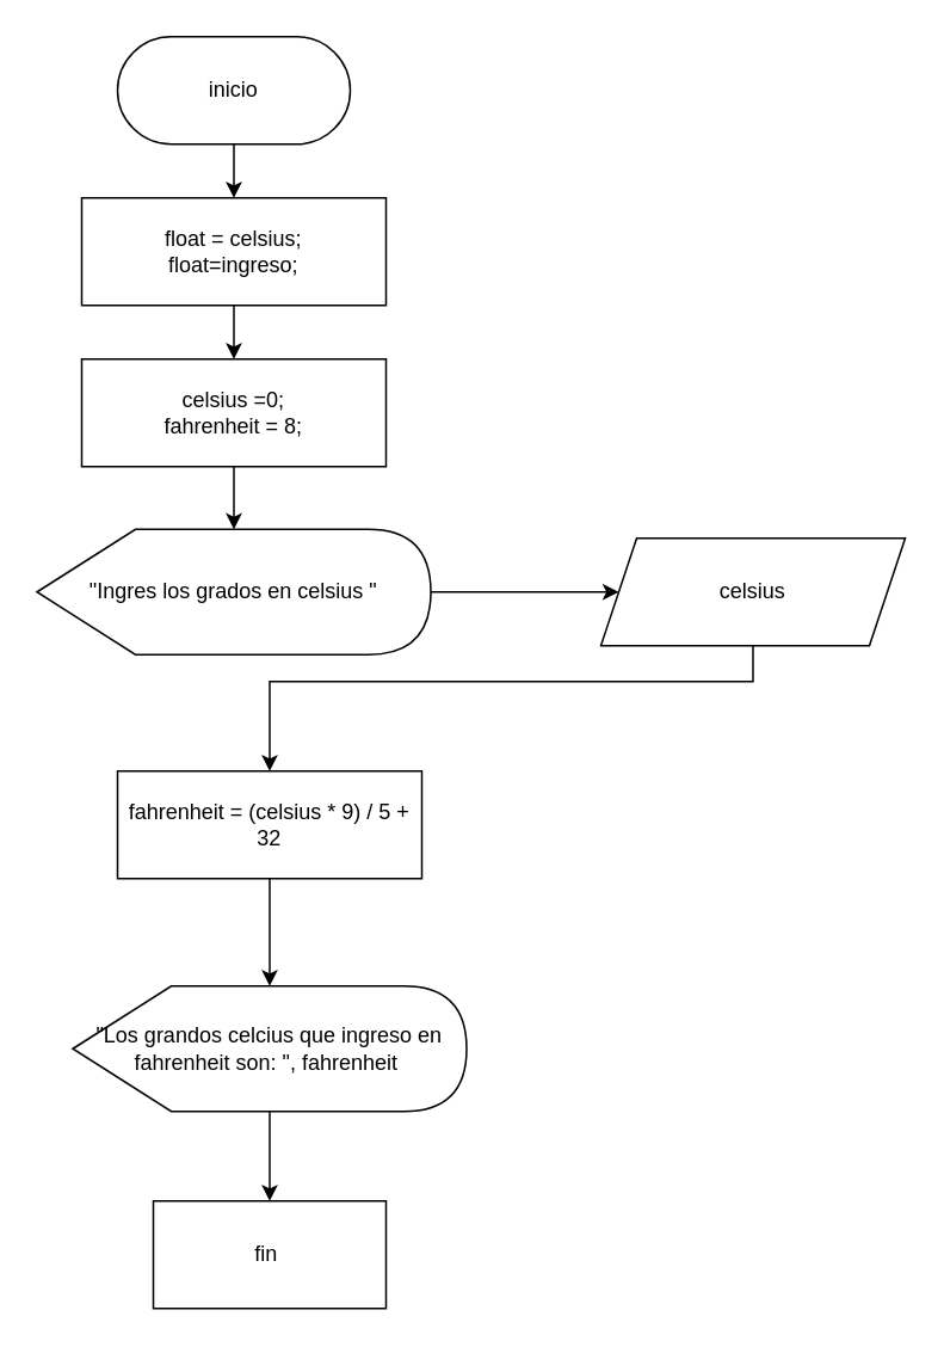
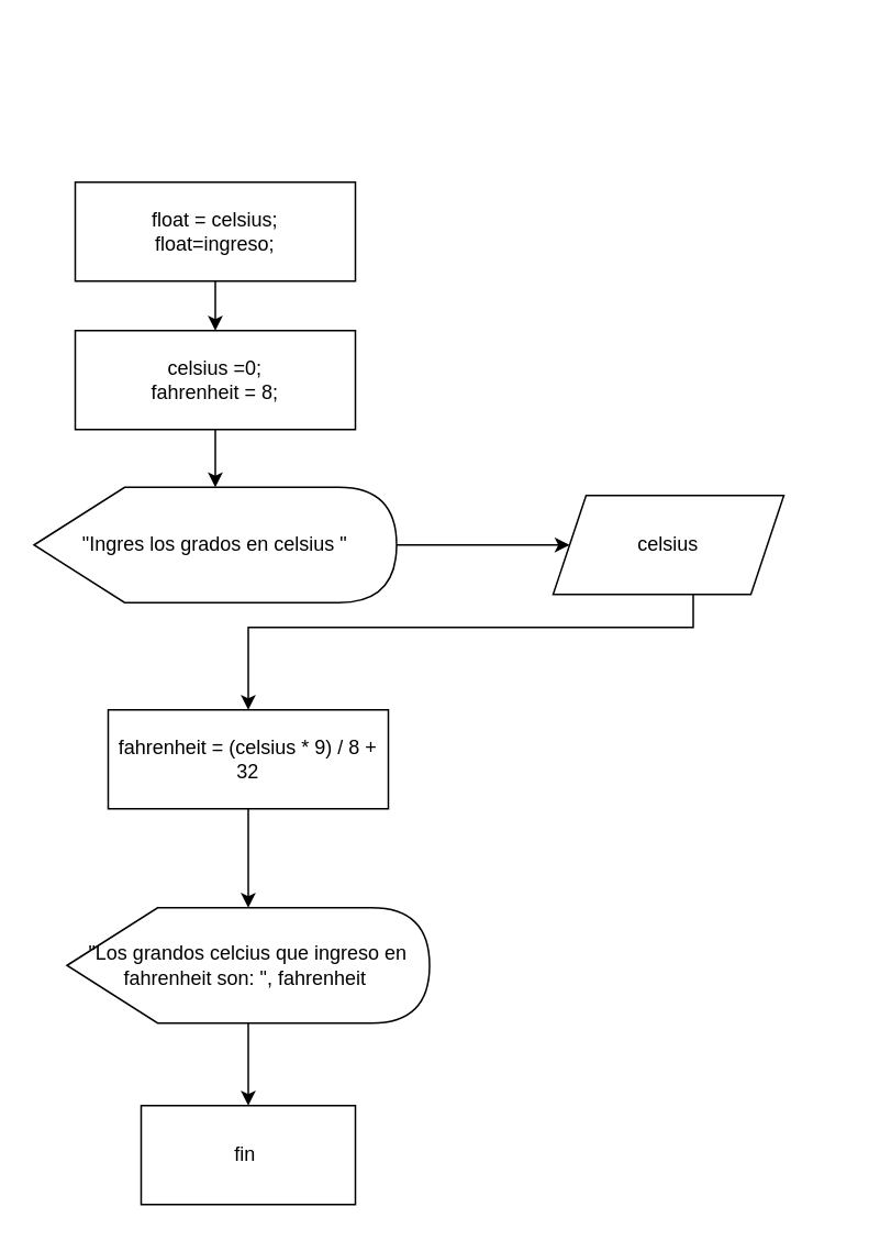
  <mxCell id="0" />
  <mxCell id="1" parent="0" />
- <mxCell id="2" value="" style="edgeStyle=orthogonalEdgeStyle;rounded=0;orthogonalLoop=1;jettySize=auto;html=1;" edge="1" parent="1" source="3" target="5"><mxGeometry relative="1" as="geometry" /></mxCell>
- <mxCell id="3" value="inicio" style="rounded=1;whiteSpace=wrap;html=1;arcSize=50;" vertex="1" parent="1"><mxGeometry x="65" y="20" width="130" height="60" as="geometry" /></mxCell>
  <mxCell id="4" value="" style="edgeStyle=orthogonalEdgeStyle;rounded=0;orthogonalLoop=1;jettySize=auto;html=1;" edge="1" parent="1" source="5" target="7"><mxGeometry relative="1" as="geometry" /></mxCell>
  <mxCell id="5" value="float = celsius;&lt;div&gt;float=ingreso;&lt;/div&gt;" style="rounded=0;whiteSpace=wrap;html=1;" vertex="1" parent="1"><mxGeometry x="45" y="110" width="170" height="60" as="geometry" /></mxCell>
  <mxCell id="6" value="" style="edgeStyle=orthogonalEdgeStyle;rounded=0;orthogonalLoop=1;jettySize=auto;html=1;" edge="1" parent="1" source="7" target="9"><mxGeometry relative="1" as="geometry" /></mxCell>
  <mxCell id="7" value="celsius =0;&lt;div&gt;fahrenheit = 8;&lt;/div&gt;" style="rounded=0;whiteSpace=wrap;html=1;" vertex="1" parent="1"><mxGeometry x="45" y="200" width="170" height="60" as="geometry" /></mxCell>
  <mxCell id="8" value="" style="edgeStyle=orthogonalEdgeStyle;rounded=0;orthogonalLoop=1;jettySize=auto;html=1;" edge="1" parent="1" source="9" target="11"><mxGeometry relative="1" as="geometry" /></mxCell>
  <mxCell id="9" value="&quot;Ingres los grados en celsius &quot;" style="shape=display;whiteSpace=wrap;html=1;rounded=0;strokeColor=default;align=center;verticalAlign=middle;fontFamily=Helvetica;fontSize=12;fontColor=default;fillColor=default;" vertex="1" parent="1"><mxGeometry x="20" y="295" width="220" height="70" as="geometry" /></mxCell>
  <mxCell id="10" style="edgeStyle=orthogonalEdgeStyle;rounded=0;orthogonalLoop=1;jettySize=auto;html=1;" edge="1" parent="1" source="11" target="13"><mxGeometry relative="1" as="geometry"><Array as="points"><mxPoint x="420" y="380" /><mxPoint x="150" y="380" /></Array></mxGeometry></mxCell>
- <mxCell id="11" value="celsius" style="shape=parallelogram;perimeter=parallelogramPerimeter;whiteSpace=wrap;html=1;fixedSize=1;rounded=0;strokeColor=default;align=center;verticalAlign=middle;fontFamily=Helvetica;fontSize=12;fontColor=default;fillColor=default;" vertex="1" parent="1"><mxGeometry x="335" y="300" width="170" height="60" as="geometry" /></mxCell>
+ <mxCell id="11" value="celsius" style="shape=parallelogram;perimeter=parallelogramPerimeter;whiteSpace=wrap;html=1;fixedSize=1;rounded=0;strokeColor=default;align=center;verticalAlign=middle;fontFamily=Helvetica;fontSize=12;fontColor=default;fillColor=default;" vertex="1" parent="1"><mxGeometry x="335" y="300" width="140" height="60" as="geometry" /></mxCell>
  <mxCell id="12" value="" style="edgeStyle=orthogonalEdgeStyle;rounded=0;orthogonalLoop=1;jettySize=auto;html=1;" edge="1" parent="1" source="13" target="15"><mxGeometry relative="1" as="geometry" /></mxCell>
- <mxCell id="13" value="fahrenheit = (celsius * 9) / 5 + 32" style="rounded=0;whiteSpace=wrap;html=1;" vertex="1" parent="1"><mxGeometry x="65" y="430" width="170" height="60" as="geometry" /></mxCell>
+ <mxCell id="13" value="fahrenheit = (celsius * 9) / 8 + 32" style="rounded=0;whiteSpace=wrap;html=1;" vertex="1" parent="1"><mxGeometry x="65" y="430" width="170" height="60" as="geometry" /></mxCell>
  <mxCell id="14" value="" style="edgeStyle=orthogonalEdgeStyle;rounded=0;orthogonalLoop=1;jettySize=auto;html=1;" edge="1" parent="1" source="15" target="16"><mxGeometry relative="1" as="geometry" /></mxCell>
  <mxCell id="15" value="&quot;Los grandos celcius que ingreso en fahrenheit son: &quot;, fahrenheit&amp;nbsp;" style="shape=display;whiteSpace=wrap;html=1;rounded=0;strokeColor=default;align=center;verticalAlign=middle;fontFamily=Helvetica;fontSize=12;fontColor=default;fillColor=default;" vertex="1" parent="1"><mxGeometry x="40" y="550" width="220" height="70" as="geometry" /></mxCell>
  <mxCell id="16" value="fin&amp;nbsp;" style="whiteSpace=wrap;html=1;arcSize=50;rounded=0;" vertex="1" parent="1"><mxGeometry x="85" y="670" width="130" height="60" as="geometry" /></mxCell>
